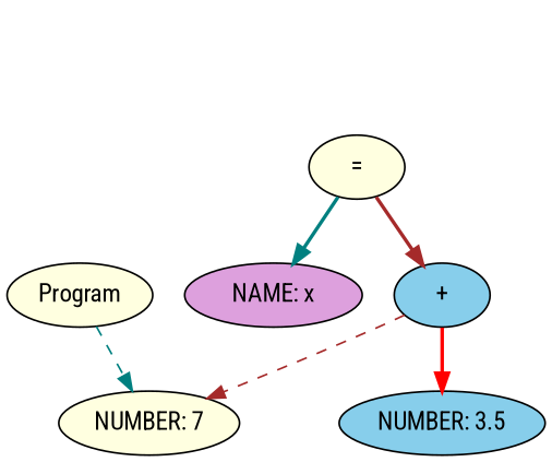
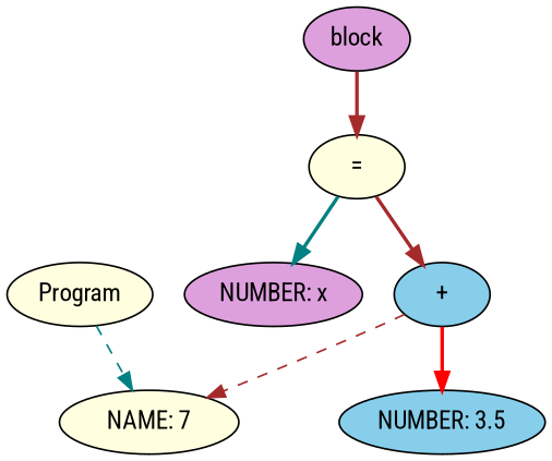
  digraph {
    fontname="Roboto Condensed"
    ordering=out
    node [fillcolor=lightyellow fontname="Roboto Condensed" style=filled]
    edge [color=brown fontname="Roboto Condensed" style=bold]
    n1 [label=Program]
-   n2 [label="NUMBER: 7"]
+   n2 [label="NAME: 7"]
+   n3 [fillcolor=plum label=block]
    n4 [label="="]
-   n5 [fillcolor=plum label="NAME: x"]
+   n5 [fillcolor=plum label="NUMBER: x"]
    n6 [fillcolor=skyblue label="+"]
    n7 [fillcolor=skyblue label="NUMBER: 3.5"]
    n1 -> n2 [color=teal style=dashed]
+   n3 -> n4
    n4 -> n5 [color=teal]
    n4 -> n6
    n6 -> n2 [style=dashed]
    n6 -> n7 [color=red]
  }
